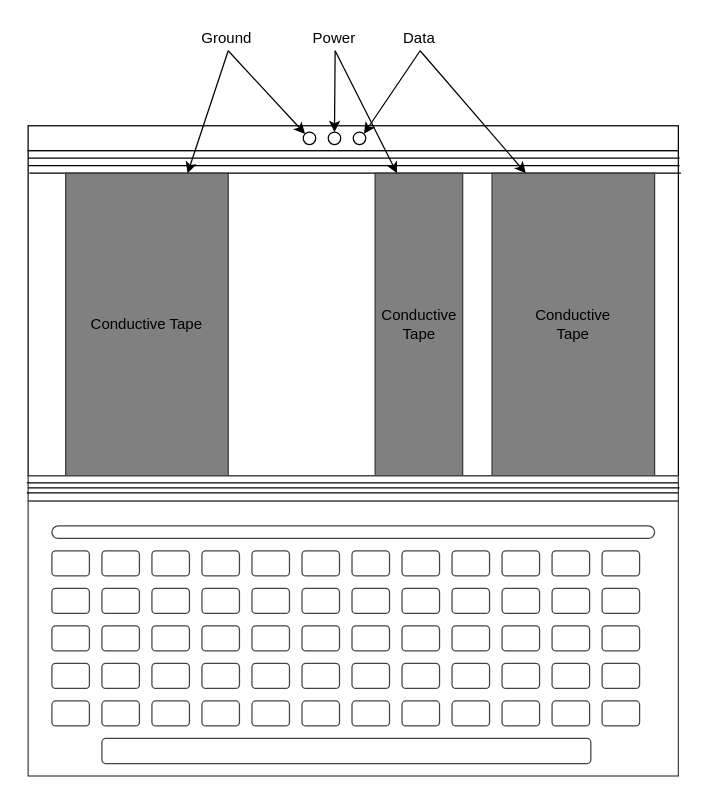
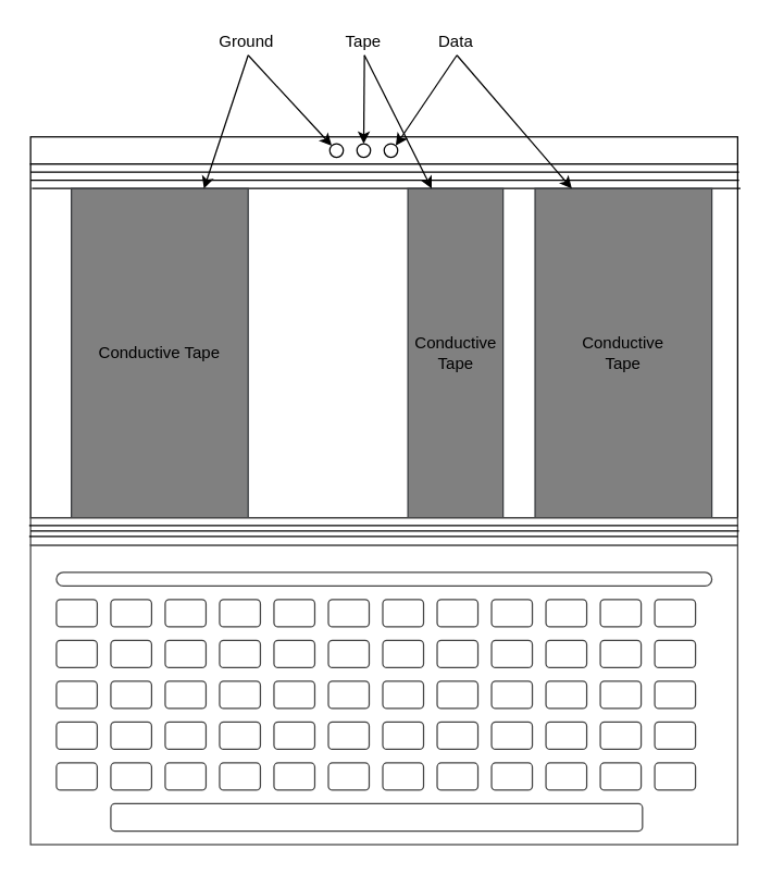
  <mxCell id="0" />
  <mxCell id="1" parent="0" />
  <mxCell id="2" value="" style="rounded=0;whiteSpace=wrap;html=1;strokeColor=#444444;fillColor=#FFFFFF;" vertex="1" parent="1"><mxGeometry x="22" y="400" width="520" height="220" as="geometry" /></mxCell>
  <mxCell id="3" value="" style="rounded=0;whiteSpace=wrap;html=1;" vertex="1" parent="1"><mxGeometry x="22" y="100" width="520" height="20" as="geometry" /></mxCell>
  <mxCell id="4" value="" style="ellipse;whiteSpace=wrap;html=1;" vertex="1" parent="1"><mxGeometry x="242" y="105" width="10" height="10" as="geometry" /></mxCell>
  <mxCell id="5" value="" style="ellipse;whiteSpace=wrap;html=1;" vertex="1" parent="1"><mxGeometry x="262" y="105" width="10" height="10" as="geometry" /></mxCell>
  <mxCell id="6" value="" style="rounded=0;whiteSpace=wrap;html=1;" vertex="1" parent="1"><mxGeometry x="22" y="120" width="520" height="260" as="geometry" /></mxCell>
  <mxCell id="7" value="" style="endArrow=none;html=1;exitX=0;exitY=0.046;exitDx=0;exitDy=0;exitPerimeter=0;entryX=1.002;entryY=0.046;entryDx=0;entryDy=0;entryPerimeter=0;" edge="1" parent="1" source="6" target="6"><mxGeometry width="50" height="50" relative="1" as="geometry"><mxPoint x="252" y="320" as="sourcePoint" /><mxPoint x="302" y="270" as="targetPoint" /></mxGeometry></mxCell>
  <mxCell id="8" value="" style="endArrow=none;html=1;exitX=0;exitY=0.046;exitDx=0;exitDy=0;exitPerimeter=0;entryX=1.002;entryY=0.046;entryDx=0;entryDy=0;entryPerimeter=0;" edge="1" parent="1"><mxGeometry width="50" height="50" relative="1" as="geometry"><mxPoint x="22" y="125.96" as="sourcePoint" /><mxPoint x="543.04" y="125.96" as="targetPoint" /></mxGeometry></mxCell>
  <mxCell id="9" value="" style="endArrow=none;html=1;exitX=0;exitY=0.046;exitDx=0;exitDy=0;exitPerimeter=0;entryX=1.002;entryY=0.046;entryDx=0;entryDy=0;entryPerimeter=0;" edge="1" parent="1"><mxGeometry width="50" height="50" relative="1" as="geometry"><mxPoint x="23" y="137.96" as="sourcePoint" /><mxPoint x="544.04" y="137.96" as="targetPoint" /></mxGeometry></mxCell>
  <mxCell id="10" value="Conductive Tape" style="rounded=0;whiteSpace=wrap;html=1;strokeColor=#36393d;fillColor=#808080;" vertex="1" parent="1"><mxGeometry x="52" y="138" width="130" height="242" as="geometry" /></mxCell>
  <mxCell id="11" value="Conductive&lt;br&gt;Tape" style="rounded=0;whiteSpace=wrap;html=1;strokeColor=#36393d;fillColor=#808080;" vertex="1" parent="1"><mxGeometry x="299.5" y="138" width="70" height="242" as="geometry" /></mxCell>
  <mxCell id="12" value="Conductive&lt;br&gt;Tape" style="rounded=0;whiteSpace=wrap;html=1;strokeColor=#36393d;fillColor=#808080;" vertex="1" parent="1"><mxGeometry x="393" y="138" width="130" height="242" as="geometry" /></mxCell>
  <mxCell id="13" value="" style="rounded=0;whiteSpace=wrap;html=1;strokeColor=#444444;fillColor=#FFFFFF;" vertex="1" parent="1"><mxGeometry x="22" y="380" width="520" height="20" as="geometry" /></mxCell>
  <mxCell id="14" value="" style="rounded=1;whiteSpace=wrap;html=1;strokeColor=#444444;fillColor=#FFFFFF;" vertex="1" parent="1"><mxGeometry x="41" y="440" width="30" height="20" as="geometry" /></mxCell>
  <mxCell id="15" value="" style="rounded=1;whiteSpace=wrap;html=1;strokeColor=#444444;fillColor=#FFFFFF;" vertex="1" parent="1"><mxGeometry x="81" y="440" width="30" height="20" as="geometry" /></mxCell>
  <mxCell id="16" value="" style="rounded=1;whiteSpace=wrap;html=1;strokeColor=#444444;fillColor=#FFFFFF;" vertex="1" parent="1"><mxGeometry x="121" y="440" width="30" height="20" as="geometry" /></mxCell>
  <mxCell id="17" value="" style="rounded=1;whiteSpace=wrap;html=1;strokeColor=#444444;fillColor=#FFFFFF;" vertex="1" parent="1"><mxGeometry x="161" y="440" width="30" height="20" as="geometry" /></mxCell>
  <mxCell id="18" value="" style="rounded=1;whiteSpace=wrap;html=1;strokeColor=#444444;fillColor=#FFFFFF;" vertex="1" parent="1"><mxGeometry x="201" y="440" width="30" height="20" as="geometry" /></mxCell>
  <mxCell id="19" value="" style="rounded=1;whiteSpace=wrap;html=1;strokeColor=#444444;fillColor=#FFFFFF;" vertex="1" parent="1"><mxGeometry x="241" y="440" width="30" height="20" as="geometry" /></mxCell>
  <mxCell id="20" value="" style="rounded=1;whiteSpace=wrap;html=1;strokeColor=#444444;fillColor=#FFFFFF;" vertex="1" parent="1"><mxGeometry x="281" y="440" width="30" height="20" as="geometry" /></mxCell>
  <mxCell id="21" value="" style="rounded=1;whiteSpace=wrap;html=1;strokeColor=#444444;fillColor=#FFFFFF;" vertex="1" parent="1"><mxGeometry x="321" y="440" width="30" height="20" as="geometry" /></mxCell>
  <mxCell id="22" value="" style="rounded=1;whiteSpace=wrap;html=1;strokeColor=#444444;fillColor=#FFFFFF;" vertex="1" parent="1"><mxGeometry x="361" y="440" width="30" height="20" as="geometry" /></mxCell>
  <mxCell id="23" value="" style="rounded=1;whiteSpace=wrap;html=1;strokeColor=#444444;fillColor=#FFFFFF;" vertex="1" parent="1"><mxGeometry x="401" y="440" width="30" height="20" as="geometry" /></mxCell>
  <mxCell id="24" value="" style="rounded=1;whiteSpace=wrap;html=1;strokeColor=#444444;fillColor=#FFFFFF;" vertex="1" parent="1"><mxGeometry x="441" y="440" width="30" height="20" as="geometry" /></mxCell>
  <mxCell id="25" value="" style="rounded=1;whiteSpace=wrap;html=1;strokeColor=#444444;fillColor=#FFFFFF;" vertex="1" parent="1"><mxGeometry x="481" y="440" width="30" height="20" as="geometry" /></mxCell>
  <mxCell id="26" value="" style="rounded=1;whiteSpace=wrap;html=1;strokeColor=#444444;fillColor=#FFFFFF;" vertex="1" parent="1"><mxGeometry x="41" y="470" width="30" height="20" as="geometry" /></mxCell>
  <mxCell id="27" value="" style="rounded=1;whiteSpace=wrap;html=1;strokeColor=#444444;fillColor=#FFFFFF;" vertex="1" parent="1"><mxGeometry x="81" y="470" width="30" height="20" as="geometry" /></mxCell>
  <mxCell id="28" value="" style="rounded=1;whiteSpace=wrap;html=1;strokeColor=#444444;fillColor=#FFFFFF;" vertex="1" parent="1"><mxGeometry x="121" y="470" width="30" height="20" as="geometry" /></mxCell>
  <mxCell id="29" value="" style="rounded=1;whiteSpace=wrap;html=1;strokeColor=#444444;fillColor=#FFFFFF;" vertex="1" parent="1"><mxGeometry x="161" y="470" width="30" height="20" as="geometry" /></mxCell>
  <mxCell id="30" value="" style="rounded=1;whiteSpace=wrap;html=1;strokeColor=#444444;fillColor=#FFFFFF;" vertex="1" parent="1"><mxGeometry x="201" y="470" width="30" height="20" as="geometry" /></mxCell>
  <mxCell id="31" value="" style="rounded=1;whiteSpace=wrap;html=1;strokeColor=#444444;fillColor=#FFFFFF;" vertex="1" parent="1"><mxGeometry x="241" y="470" width="30" height="20" as="geometry" /></mxCell>
  <mxCell id="32" value="" style="rounded=1;whiteSpace=wrap;html=1;strokeColor=#444444;fillColor=#FFFFFF;" vertex="1" parent="1"><mxGeometry x="281" y="470" width="30" height="20" as="geometry" /></mxCell>
  <mxCell id="33" value="" style="rounded=1;whiteSpace=wrap;html=1;strokeColor=#444444;fillColor=#FFFFFF;" vertex="1" parent="1"><mxGeometry x="321" y="470" width="30" height="20" as="geometry" /></mxCell>
  <mxCell id="34" value="" style="rounded=1;whiteSpace=wrap;html=1;strokeColor=#444444;fillColor=#FFFFFF;" vertex="1" parent="1"><mxGeometry x="361" y="470" width="30" height="20" as="geometry" /></mxCell>
  <mxCell id="35" value="" style="rounded=1;whiteSpace=wrap;html=1;strokeColor=#444444;fillColor=#FFFFFF;" vertex="1" parent="1"><mxGeometry x="401" y="470" width="30" height="20" as="geometry" /></mxCell>
  <mxCell id="36" value="" style="rounded=1;whiteSpace=wrap;html=1;strokeColor=#444444;fillColor=#FFFFFF;" vertex="1" parent="1"><mxGeometry x="441" y="470" width="30" height="20" as="geometry" /></mxCell>
  <mxCell id="37" value="" style="rounded=1;whiteSpace=wrap;html=1;strokeColor=#444444;fillColor=#FFFFFF;" vertex="1" parent="1"><mxGeometry x="481" y="470" width="30" height="20" as="geometry" /></mxCell>
  <mxCell id="38" value="" style="rounded=1;whiteSpace=wrap;html=1;strokeColor=#444444;fillColor=#FFFFFF;" vertex="1" parent="1"><mxGeometry x="41" y="500" width="30" height="20" as="geometry" /></mxCell>
  <mxCell id="39" value="" style="rounded=1;whiteSpace=wrap;html=1;strokeColor=#444444;fillColor=#FFFFFF;" vertex="1" parent="1"><mxGeometry x="81" y="500" width="30" height="20" as="geometry" /></mxCell>
  <mxCell id="40" value="" style="rounded=1;whiteSpace=wrap;html=1;strokeColor=#444444;fillColor=#FFFFFF;" vertex="1" parent="1"><mxGeometry x="121" y="500" width="30" height="20" as="geometry" /></mxCell>
  <mxCell id="41" value="" style="rounded=1;whiteSpace=wrap;html=1;strokeColor=#444444;fillColor=#FFFFFF;" vertex="1" parent="1"><mxGeometry x="161" y="500" width="30" height="20" as="geometry" /></mxCell>
  <mxCell id="42" value="" style="rounded=1;whiteSpace=wrap;html=1;strokeColor=#444444;fillColor=#FFFFFF;" vertex="1" parent="1"><mxGeometry x="201" y="500" width="30" height="20" as="geometry" /></mxCell>
  <mxCell id="43" value="" style="rounded=1;whiteSpace=wrap;html=1;strokeColor=#444444;fillColor=#FFFFFF;" vertex="1" parent="1"><mxGeometry x="241" y="500" width="30" height="20" as="geometry" /></mxCell>
  <mxCell id="44" value="" style="rounded=1;whiteSpace=wrap;html=1;strokeColor=#444444;fillColor=#FFFFFF;" vertex="1" parent="1"><mxGeometry x="281" y="500" width="30" height="20" as="geometry" /></mxCell>
  <mxCell id="45" value="" style="rounded=1;whiteSpace=wrap;html=1;strokeColor=#444444;fillColor=#FFFFFF;" vertex="1" parent="1"><mxGeometry x="321" y="500" width="30" height="20" as="geometry" /></mxCell>
  <mxCell id="46" value="" style="rounded=1;whiteSpace=wrap;html=1;strokeColor=#444444;fillColor=#FFFFFF;" vertex="1" parent="1"><mxGeometry x="361" y="500" width="30" height="20" as="geometry" /></mxCell>
  <mxCell id="47" value="" style="rounded=1;whiteSpace=wrap;html=1;strokeColor=#444444;fillColor=#FFFFFF;" vertex="1" parent="1"><mxGeometry x="401" y="500" width="30" height="20" as="geometry" /></mxCell>
  <mxCell id="48" value="" style="rounded=1;whiteSpace=wrap;html=1;strokeColor=#444444;fillColor=#FFFFFF;" vertex="1" parent="1"><mxGeometry x="441" y="500" width="30" height="20" as="geometry" /></mxCell>
  <mxCell id="49" value="" style="rounded=1;whiteSpace=wrap;html=1;strokeColor=#444444;fillColor=#FFFFFF;" vertex="1" parent="1"><mxGeometry x="481" y="500" width="30" height="20" as="geometry" /></mxCell>
  <mxCell id="50" value="" style="rounded=1;whiteSpace=wrap;html=1;strokeColor=#444444;fillColor=#FFFFFF;" vertex="1" parent="1"><mxGeometry x="41" y="530" width="30" height="20" as="geometry" /></mxCell>
  <mxCell id="51" value="" style="rounded=1;whiteSpace=wrap;html=1;strokeColor=#444444;fillColor=#FFFFFF;" vertex="1" parent="1"><mxGeometry x="81" y="530" width="30" height="20" as="geometry" /></mxCell>
  <mxCell id="52" value="" style="rounded=1;whiteSpace=wrap;html=1;strokeColor=#444444;fillColor=#FFFFFF;" vertex="1" parent="1"><mxGeometry x="121" y="530" width="30" height="20" as="geometry" /></mxCell>
  <mxCell id="53" value="" style="rounded=1;whiteSpace=wrap;html=1;strokeColor=#444444;fillColor=#FFFFFF;" vertex="1" parent="1"><mxGeometry x="161" y="530" width="30" height="20" as="geometry" /></mxCell>
  <mxCell id="54" value="" style="rounded=1;whiteSpace=wrap;html=1;strokeColor=#444444;fillColor=#FFFFFF;" vertex="1" parent="1"><mxGeometry x="201" y="530" width="30" height="20" as="geometry" /></mxCell>
  <mxCell id="55" value="" style="rounded=1;whiteSpace=wrap;html=1;strokeColor=#444444;fillColor=#FFFFFF;" vertex="1" parent="1"><mxGeometry x="241" y="530" width="30" height="20" as="geometry" /></mxCell>
  <mxCell id="56" value="" style="rounded=1;whiteSpace=wrap;html=1;strokeColor=#444444;fillColor=#FFFFFF;" vertex="1" parent="1"><mxGeometry x="281" y="530" width="30" height="20" as="geometry" /></mxCell>
  <mxCell id="57" value="" style="rounded=1;whiteSpace=wrap;html=1;strokeColor=#444444;fillColor=#FFFFFF;" vertex="1" parent="1"><mxGeometry x="321" y="530" width="30" height="20" as="geometry" /></mxCell>
  <mxCell id="58" value="" style="rounded=1;whiteSpace=wrap;html=1;strokeColor=#444444;fillColor=#FFFFFF;" vertex="1" parent="1"><mxGeometry x="361" y="530" width="30" height="20" as="geometry" /></mxCell>
  <mxCell id="59" value="" style="rounded=1;whiteSpace=wrap;html=1;strokeColor=#444444;fillColor=#FFFFFF;" vertex="1" parent="1"><mxGeometry x="401" y="530" width="30" height="20" as="geometry" /></mxCell>
  <mxCell id="60" value="" style="rounded=1;whiteSpace=wrap;html=1;strokeColor=#444444;fillColor=#FFFFFF;" vertex="1" parent="1"><mxGeometry x="441" y="530" width="30" height="20" as="geometry" /></mxCell>
  <mxCell id="61" value="" style="rounded=1;whiteSpace=wrap;html=1;strokeColor=#444444;fillColor=#FFFFFF;" vertex="1" parent="1"><mxGeometry x="481" y="530" width="30" height="20" as="geometry" /></mxCell>
  <mxCell id="62" value="" style="rounded=1;whiteSpace=wrap;html=1;strokeColor=#444444;fillColor=#FFFFFF;" vertex="1" parent="1"><mxGeometry x="41" y="560" width="30" height="20" as="geometry" /></mxCell>
  <mxCell id="63" value="" style="rounded=1;whiteSpace=wrap;html=1;strokeColor=#444444;fillColor=#FFFFFF;" vertex="1" parent="1"><mxGeometry x="81" y="560" width="30" height="20" as="geometry" /></mxCell>
  <mxCell id="64" value="" style="rounded=1;whiteSpace=wrap;html=1;strokeColor=#444444;fillColor=#FFFFFF;" vertex="1" parent="1"><mxGeometry x="121" y="560" width="30" height="20" as="geometry" /></mxCell>
  <mxCell id="65" value="" style="rounded=1;whiteSpace=wrap;html=1;strokeColor=#444444;fillColor=#FFFFFF;" vertex="1" parent="1"><mxGeometry x="161" y="560" width="30" height="20" as="geometry" /></mxCell>
  <mxCell id="66" value="" style="rounded=1;whiteSpace=wrap;html=1;strokeColor=#444444;fillColor=#FFFFFF;" vertex="1" parent="1"><mxGeometry x="201" y="560" width="30" height="20" as="geometry" /></mxCell>
  <mxCell id="67" value="" style="rounded=1;whiteSpace=wrap;html=1;strokeColor=#444444;fillColor=#FFFFFF;" vertex="1" parent="1"><mxGeometry x="241" y="560" width="30" height="20" as="geometry" /></mxCell>
  <mxCell id="68" value="" style="rounded=1;whiteSpace=wrap;html=1;strokeColor=#444444;fillColor=#FFFFFF;" vertex="1" parent="1"><mxGeometry x="281" y="560" width="30" height="20" as="geometry" /></mxCell>
  <mxCell id="69" value="" style="rounded=1;whiteSpace=wrap;html=1;strokeColor=#444444;fillColor=#FFFFFF;" vertex="1" parent="1"><mxGeometry x="321" y="560" width="30" height="20" as="geometry" /></mxCell>
  <mxCell id="70" value="" style="rounded=1;whiteSpace=wrap;html=1;strokeColor=#444444;fillColor=#FFFFFF;" vertex="1" parent="1"><mxGeometry x="361" y="560" width="30" height="20" as="geometry" /></mxCell>
  <mxCell id="71" value="" style="rounded=1;whiteSpace=wrap;html=1;strokeColor=#444444;fillColor=#FFFFFF;" vertex="1" parent="1"><mxGeometry x="401" y="560" width="30" height="20" as="geometry" /></mxCell>
  <mxCell id="72" value="" style="rounded=1;whiteSpace=wrap;html=1;strokeColor=#444444;fillColor=#FFFFFF;" vertex="1" parent="1"><mxGeometry x="441" y="560" width="30" height="20" as="geometry" /></mxCell>
  <mxCell id="73" value="" style="rounded=1;whiteSpace=wrap;html=1;strokeColor=#444444;fillColor=#FFFFFF;" vertex="1" parent="1"><mxGeometry x="481" y="560" width="30" height="20" as="geometry" /></mxCell>
  <mxCell id="74" value="" style="rounded=1;whiteSpace=wrap;html=1;strokeColor=#444444;fillColor=#FFFFFF;" vertex="1" parent="1"><mxGeometry x="81" y="590" width="391" height="20" as="geometry" /></mxCell>
  <mxCell id="75" value="" style="rounded=1;whiteSpace=wrap;html=1;strokeColor=#444444;fillColor=#FFFFFF;arcSize=50;" vertex="1" parent="1"><mxGeometry x="41" y="420" width="482" height="10" as="geometry" /></mxCell>
  <mxCell id="76" value="" style="endArrow=none;html=1;exitX=0;exitY=0.046;exitDx=0;exitDy=0;exitPerimeter=0;entryX=1.002;entryY=0.046;entryDx=0;entryDy=0;entryPerimeter=0;" edge="1" parent="1"><mxGeometry width="50" height="50" relative="1" as="geometry"><mxPoint x="20.96" y="385.5" as="sourcePoint" /><mxPoint x="542" y="385.5" as="targetPoint" /></mxGeometry></mxCell>
  <mxCell id="77" value="" style="endArrow=none;html=1;exitX=0;exitY=0.046;exitDx=0;exitDy=0;exitPerimeter=0;entryX=1.002;entryY=0.046;entryDx=0;entryDy=0;entryPerimeter=0;" edge="1" parent="1"><mxGeometry width="50" height="50" relative="1" as="geometry"><mxPoint x="21.96" y="389.5" as="sourcePoint" /><mxPoint x="543" y="389.5" as="targetPoint" /></mxGeometry></mxCell>
  <mxCell id="78" value="" style="endArrow=none;html=1;exitX=0;exitY=0.046;exitDx=0;exitDy=0;exitPerimeter=0;entryX=1.002;entryY=0.046;entryDx=0;entryDy=0;entryPerimeter=0;" edge="1" parent="1"><mxGeometry width="50" height="50" relative="1" as="geometry"><mxPoint x="20.96" y="393.5" as="sourcePoint" /><mxPoint x="542" y="393.5" as="targetPoint" /></mxGeometry></mxCell>
  <mxCell id="79" value="" style="endArrow=classic;html=1;entryX=0;entryY=0;entryDx=0;entryDy=0;" edge="1" parent="1" target="4"><mxGeometry width="50" height="50" relative="1" as="geometry"><mxPoint x="182" y="40" as="sourcePoint" /><mxPoint x="232" y="110" as="targetPoint" /></mxGeometry></mxCell>
  <mxCell id="80" value="" style="endArrow=classic;html=1;entryX=0.75;entryY=0;entryDx=0;entryDy=0;" edge="1" parent="1" target="10"><mxGeometry width="50" height="50" relative="1" as="geometry"><mxPoint x="182" y="40" as="sourcePoint" /><mxPoint x="252" y="120" as="targetPoint" /></mxGeometry></mxCell>
  <mxCell id="81" value="Ground" style="text;html=1;strokeColor=none;fillColor=none;align=center;verticalAlign=middle;whiteSpace=wrap;rounded=0;" vertex="1" parent="1"><mxGeometry x="161" y="20" width="40" height="20" as="geometry" /></mxCell>
  <mxCell id="82" value="" style="endArrow=classic;html=1;entryX=0.5;entryY=0;entryDx=0;entryDy=0;" edge="1" parent="1" target="5"><mxGeometry width="50" height="50" relative="1" as="geometry"><mxPoint x="267.52" y="40" as="sourcePoint" /><mxPoint x="328.984" y="106.464" as="targetPoint" /></mxGeometry></mxCell>
  <mxCell id="83" value="" style="endArrow=classic;html=1;entryX=0.25;entryY=0;entryDx=0;entryDy=0;" edge="1" parent="1" target="11"><mxGeometry width="50" height="50" relative="1" as="geometry"><mxPoint x="267.52" y="40" as="sourcePoint" /><mxPoint x="235.02" y="138" as="targetPoint" /></mxGeometry></mxCell>
- <mxCell id="84" value="Power" style="text;html=1;strokeColor=none;fillColor=none;align=center;verticalAlign=middle;whiteSpace=wrap;rounded=0;" vertex="1" parent="1"><mxGeometry x="246.52" y="20" width="40" height="20" as="geometry" /></mxCell>
+ <mxCell id="84" value="Tape" style="text;html=1;strokeColor=none;fillColor=none;align=center;verticalAlign=middle;whiteSpace=wrap;rounded=0;" vertex="1" parent="1"><mxGeometry x="246.52" y="20" width="40" height="20" as="geometry" /></mxCell>
  <mxCell id="85" value="" style="endArrow=classic;html=1;entryX=1;entryY=0;entryDx=0;entryDy=0;" edge="1" parent="1" target="87"><mxGeometry width="50" height="50" relative="1" as="geometry"><mxPoint x="335.5" y="40" as="sourcePoint" /><mxPoint x="303" y="138" as="targetPoint" /></mxGeometry></mxCell>
  <mxCell id="86" value="Data" style="text;html=1;strokeColor=none;fillColor=none;align=center;verticalAlign=middle;whiteSpace=wrap;rounded=0;" vertex="1" parent="1"><mxGeometry x="314.5" y="20" width="40" height="20" as="geometry" /></mxCell>
  <mxCell id="87" value="" style="ellipse;whiteSpace=wrap;html=1;" vertex="1" parent="1"><mxGeometry x="282" y="105" width="10" height="10" as="geometry" /></mxCell>
  <mxCell id="88" value="" style="endArrow=classic;html=1;entryX=0.208;entryY=0;entryDx=0;entryDy=0;entryPerimeter=0;" edge="1" parent="1" target="12"><mxGeometry width="50" height="50" relative="1" as="geometry"><mxPoint x="335.5" y="40" as="sourcePoint" /><mxPoint x="396.964" y="106.464" as="targetPoint" /></mxGeometry></mxCell>
